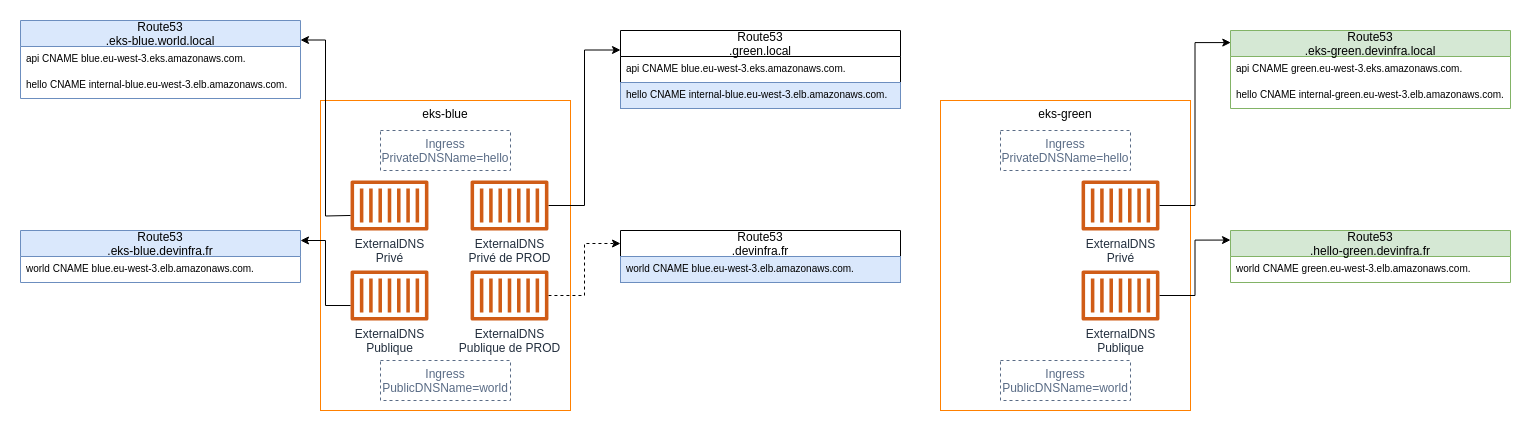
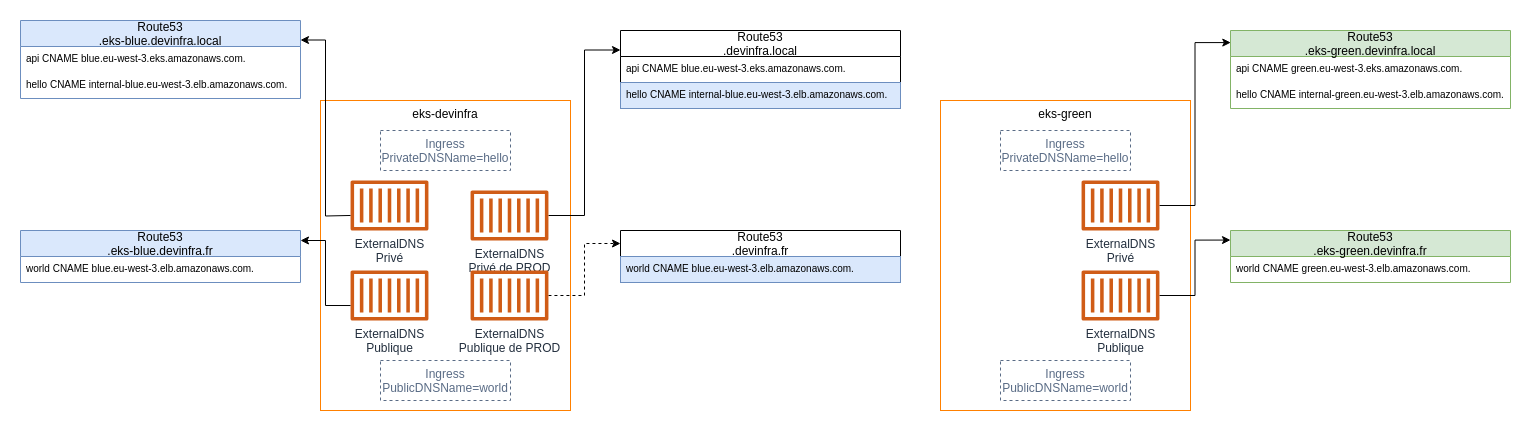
  <mxCell id="0" />
  <mxCell id="1" parent="0" />
- <mxCell id="2" value="eks-blue" style="verticalAlign=top;fontStyle=0;strokeColor=#FF8000;" parent="1" vertex="1"><mxGeometry x="320" y="100" width="250" height="310" as="geometry" /></mxCell>
+ <mxCell id="2" value="eks-devinfra" style="verticalAlign=top;fontStyle=0;strokeColor=#FF8000;" parent="1" vertex="1"><mxGeometry x="320" y="100" width="250" height="310" as="geometry" /></mxCell>
  <mxCell id="3" value="ExternalDNS&lt;br&gt;Privé" style="outlineConnect=0;fontColor=#232F3E;gradientColor=none;fillColor=#D05C17;strokeColor=none;dashed=0;verticalLabelPosition=bottom;verticalAlign=top;align=center;html=1;fontSize=12;fontStyle=0;aspect=fixed;pointerEvents=1;shape=mxgraph.aws4.container_1;" parent="1" vertex="1"><mxGeometry x="350" y="180" width="78" height="50" as="geometry" /></mxCell>
  <mxCell id="4" value="ExternalDNS&lt;br&gt;Publique" style="outlineConnect=0;fontColor=#232F3E;gradientColor=none;fillColor=#D05C17;strokeColor=none;dashed=0;verticalLabelPosition=bottom;verticalAlign=top;align=center;html=1;fontSize=12;fontStyle=0;aspect=fixed;pointerEvents=1;shape=mxgraph.aws4.container_1;" parent="1" vertex="1"><mxGeometry x="350" y="270" width="78" height="50" as="geometry" /></mxCell>
  <mxCell id="5" value="Ingress&#10;PrivateDNSName=hello" style="fillColor=none;strokeColor=#5A6C86;dashed=1;verticalAlign=top;fontStyle=0;fontColor=#5A6C86;" parent="1" vertex="1"><mxGeometry x="380" y="130" width="130" height="40" as="geometry" /></mxCell>
  <mxCell id="6" style="edgeStyle=orthogonalEdgeStyle;rounded=0;orthogonalLoop=1;jettySize=auto;html=1;entryX=1;entryY=0.25;entryDx=0;entryDy=0;" parent="1" target="14" edge="1"><mxGeometry relative="1" as="geometry"><mxPoint x="350" y="214.966" as="sourcePoint" /><mxPoint x="300" y="42.5" as="targetPoint" /></mxGeometry></mxCell>
  <mxCell id="7" style="edgeStyle=orthogonalEdgeStyle;rounded=0;orthogonalLoop=1;jettySize=auto;html=1;" parent="1" edge="1"><mxGeometry relative="1" as="geometry"><mxPoint x="350" y="305.034" as="sourcePoint" /><mxPoint x="300" y="240" as="targetPoint" /><Array as="points"><mxPoint x="325" y="305" /><mxPoint x="325" y="240" /><mxPoint x="300" y="240" /></Array></mxGeometry></mxCell>
  <mxCell id="8" value="eks-green" style="verticalAlign=top;fontStyle=0;strokeColor=#FF8000;" parent="1" vertex="1"><mxGeometry x="940" y="100" width="250" height="310" as="geometry" /></mxCell>
  <mxCell id="9" value="Ingress&#10;PrivateDNSName=hello" style="fillColor=none;strokeColor=#5A6C86;dashed=1;verticalAlign=top;fontStyle=0;fontColor=#5A6C86;" parent="1" vertex="1"><mxGeometry x="1000" y="130" width="130" height="40" as="geometry" /></mxCell>
  <mxCell id="10" style="edgeStyle=orthogonalEdgeStyle;rounded=0;orthogonalLoop=1;jettySize=auto;html=1;entryX=0.001;entryY=0.155;entryDx=0;entryDy=0;entryPerimeter=0;" parent="1" source="11" target="21" edge="1"><mxGeometry relative="1" as="geometry"><mxPoint x="1230" y="42.5" as="targetPoint" /></mxGeometry></mxCell>
  <mxCell id="11" value="ExternalDNS&lt;br&gt;Privé" style="outlineConnect=0;fontColor=#232F3E;gradientColor=none;fillColor=#D05C17;strokeColor=none;dashed=0;verticalLabelPosition=bottom;verticalAlign=top;align=center;html=1;fontSize=12;fontStyle=0;aspect=fixed;pointerEvents=1;shape=mxgraph.aws4.container_1;" parent="1" vertex="1"><mxGeometry x="1081" y="180" width="78" height="50" as="geometry" /></mxCell>
  <mxCell id="12" style="edgeStyle=orthogonalEdgeStyle;rounded=0;orthogonalLoop=1;jettySize=auto;html=1;entryX=0;entryY=0.184;entryDx=0;entryDy=0;entryPerimeter=0;" parent="1" source="13" target="24" edge="1"><mxGeometry relative="1" as="geometry"><mxPoint x="1226.62" y="239.62" as="targetPoint" /></mxGeometry></mxCell>
  <mxCell id="13" value="ExternalDNS&lt;br&gt;Publique" style="outlineConnect=0;fontColor=#232F3E;gradientColor=none;fillColor=#D05C17;strokeColor=none;dashed=0;verticalLabelPosition=bottom;verticalAlign=top;align=center;html=1;fontSize=12;fontStyle=0;aspect=fixed;pointerEvents=1;shape=mxgraph.aws4.container_1;" parent="1" vertex="1"><mxGeometry x="1081" y="270" width="78" height="50" as="geometry" /></mxCell>
- <mxCell id="14" value="Route53&#10;.eks-blue.world.local" style="swimlane;fontStyle=0;childLayout=stackLayout;horizontal=1;startSize=26;fillColor=#dae8fc;horizontalStack=0;resizeParent=1;resizeParentMax=0;resizeLast=0;collapsible=1;marginBottom=0;strokeColor=#6c8ebf;" parent="1" vertex="1"><mxGeometry x="20" y="20" width="280" height="78" as="geometry" /></mxCell>
+ <mxCell id="14" value="Route53&#10;.eks-blue.devinfra.local" style="swimlane;fontStyle=0;childLayout=stackLayout;horizontal=1;startSize=26;fillColor=#dae8fc;horizontalStack=0;resizeParent=1;resizeParentMax=0;resizeLast=0;collapsible=1;marginBottom=0;strokeColor=#6c8ebf;" parent="1" vertex="1"><mxGeometry x="20" y="20" width="280" height="78" as="geometry" /></mxCell>
  <mxCell id="15" value="api CNAME blue.eu-west-3.eks.amazonaws.com." style="text;align=left;verticalAlign=top;spacingLeft=4;spacingRight=4;overflow=hidden;rotatable=0;points=[[0,0.5],[1,0.5]];portConstraint=eastwest;fontSize=10;" parent="14" vertex="1"><mxGeometry y="26" width="280" height="26" as="geometry" /></mxCell>
  <mxCell id="16" value="hello CNAME internal-blue.eu-west-3.elb.amazonaws.com." style="text;align=left;verticalAlign=top;spacingLeft=4;spacingRight=4;overflow=hidden;rotatable=0;points=[[0,0.5],[1,0.5]];portConstraint=eastwest;fontSize=10;" parent="14" vertex="1"><mxGeometry y="52" width="280" height="26" as="geometry" /></mxCell>
  <mxCell id="17" value="Route53&#10;.eks-blue.devinfra.fr" style="swimlane;fontStyle=0;childLayout=stackLayout;horizontal=1;startSize=26;fillColor=#dae8fc;horizontalStack=0;resizeParent=1;resizeParentMax=0;resizeLast=0;collapsible=1;marginBottom=0;strokeColor=#6c8ebf;" parent="1" vertex="1"><mxGeometry x="20" y="230" width="280" height="52" as="geometry" /></mxCell>
  <mxCell id="18" value="world CNAME blue.eu-west-3.elb.amazonaws.com." style="text;strokeColor=none;fillColor=none;align=left;verticalAlign=top;spacingLeft=4;spacingRight=4;overflow=hidden;rotatable=0;points=[[0,0.5],[1,0.5]];portConstraint=eastwest;fontSize=10;" parent="17" vertex="1"><mxGeometry y="26" width="280" height="26" as="geometry" /></mxCell>
  <mxCell id="19" value="Ingress&#10;PublicDNSName=world" style="fillColor=none;strokeColor=#5A6C86;dashed=1;verticalAlign=top;fontStyle=0;fontColor=#5A6C86;" parent="1" vertex="1"><mxGeometry x="380" y="360" width="130" height="40" as="geometry" /></mxCell>
  <mxCell id="20" value="Ingress&#10;PublicDNSName=world" style="fillColor=none;strokeColor=#5A6C86;dashed=1;verticalAlign=top;fontStyle=0;fontColor=#5A6C86;" parent="1" vertex="1"><mxGeometry x="1000" y="360" width="130" height="40" as="geometry" /></mxCell>
  <mxCell id="21" value="Route53&#10;.eks-green.devinfra.local" style="swimlane;fontStyle=0;childLayout=stackLayout;horizontal=1;startSize=26;fillColor=#d5e8d4;horizontalStack=0;resizeParent=1;resizeParentMax=0;resizeLast=0;collapsible=1;marginBottom=0;strokeColor=#82b366;" parent="1" vertex="1"><mxGeometry x="1230" y="30" width="280" height="78" as="geometry" /></mxCell>
  <mxCell id="22" value="api CNAME green.eu-west-3.eks.amazonaws.com." style="text;strokeColor=none;fillColor=none;align=left;verticalAlign=top;spacingLeft=4;spacingRight=4;overflow=hidden;rotatable=0;points=[[0,0.5],[1,0.5]];portConstraint=eastwest;fontSize=10;" parent="21" vertex="1"><mxGeometry y="26" width="280" height="26" as="geometry" /></mxCell>
  <mxCell id="23" value="hello CNAME internal-green.eu-west-3.elb.amazonaws.com." style="text;strokeColor=none;fillColor=none;align=left;verticalAlign=top;spacingLeft=4;spacingRight=4;overflow=hidden;rotatable=0;points=[[0,0.5],[1,0.5]];portConstraint=eastwest;fontSize=10;" parent="21" vertex="1"><mxGeometry y="52" width="280" height="26" as="geometry" /></mxCell>
- <mxCell id="24" value="Route53&#10;.hello-green.devinfra.fr" style="swimlane;fontStyle=0;childLayout=stackLayout;horizontal=1;startSize=26;fillColor=#d5e8d4;horizontalStack=0;resizeParent=1;resizeParentMax=0;resizeLast=0;collapsible=1;marginBottom=0;strokeColor=#82b366;" parent="1" vertex="1"><mxGeometry x="1230" y="230" width="280" height="52" as="geometry" /></mxCell>
+ <mxCell id="24" value="Route53&#10;.eks-green.devinfra.fr" style="swimlane;fontStyle=0;childLayout=stackLayout;horizontal=1;startSize=26;fillColor=#d5e8d4;horizontalStack=0;resizeParent=1;resizeParentMax=0;resizeLast=0;collapsible=1;marginBottom=0;strokeColor=#82b366;" parent="1" vertex="1"><mxGeometry x="1230" y="230" width="280" height="52" as="geometry" /></mxCell>
  <mxCell id="25" value="world CNAME green.eu-west-3.elb.amazonaws.com." style="text;strokeColor=none;fillColor=none;align=left;verticalAlign=top;spacingLeft=4;spacingRight=4;overflow=hidden;rotatable=0;points=[[0,0.5],[1,0.5]];portConstraint=eastwest;fontSize=10;" parent="24" vertex="1"><mxGeometry y="26" width="280" height="26" as="geometry" /></mxCell>
- <mxCell id="26" value="Route53&#10;.green.local" style="swimlane;fontStyle=0;childLayout=stackLayout;horizontal=1;startSize=26;fillColor=none;horizontalStack=0;resizeParent=1;resizeParentMax=0;resizeLast=0;collapsible=1;marginBottom=0;" parent="1" vertex="1"><mxGeometry x="620" y="30" width="280" height="78" as="geometry" /></mxCell>
+ <mxCell id="26" value="Route53&#10;.devinfra.local" style="swimlane;fontStyle=0;childLayout=stackLayout;horizontal=1;startSize=26;fillColor=none;horizontalStack=0;resizeParent=1;resizeParentMax=0;resizeLast=0;collapsible=1;marginBottom=0;" parent="1" vertex="1"><mxGeometry x="620" y="30" width="280" height="78" as="geometry" /></mxCell>
  <mxCell id="27" value="api CNAME blue.eu-west-3.eks.amazonaws.com." style="text;align=left;verticalAlign=top;spacingLeft=4;spacingRight=4;overflow=hidden;rotatable=0;points=[[0,0.5],[1,0.5]];portConstraint=eastwest;fontSize=10;" parent="26" vertex="1"><mxGeometry y="26" width="280" height="26" as="geometry" /></mxCell>
  <mxCell id="28" value="hello CNAME internal-blue.eu-west-3.elb.amazonaws.com." style="text;strokeColor=#6c8ebf;fillColor=#dae8fc;align=left;verticalAlign=top;spacingLeft=4;spacingRight=4;overflow=hidden;rotatable=0;points=[[0,0.5],[1,0.5]];portConstraint=eastwest;fontSize=10;" parent="26" vertex="1"><mxGeometry y="52" width="280" height="26" as="geometry" /></mxCell>
  <mxCell id="29" value="Route53&#10;.devinfra.fr" style="swimlane;fontStyle=0;childLayout=stackLayout;horizontal=1;startSize=26;fillColor=none;horizontalStack=0;resizeParent=1;resizeParentMax=0;resizeLast=0;collapsible=1;marginBottom=0;" parent="1" vertex="1"><mxGeometry x="620" y="230" width="280" height="52" as="geometry" /></mxCell>
  <mxCell id="30" value="world CNAME blue.eu-west-3.elb.amazonaws.com." style="text;strokeColor=#6c8ebf;fillColor=#dae8fc;align=left;verticalAlign=top;spacingLeft=4;spacingRight=4;overflow=hidden;rotatable=0;points=[[0,0.5],[1,0.5]];portConstraint=eastwest;fontSize=10;" parent="29" vertex="1"><mxGeometry y="26" width="280" height="26" as="geometry" /></mxCell>
  <mxCell id="31" style="edgeStyle=orthogonalEdgeStyle;rounded=0;orthogonalLoop=1;jettySize=auto;html=1;entryX=0;entryY=0.25;entryDx=0;entryDy=0;fontSize=10;" parent="1" source="32" target="26" edge="1"><mxGeometry relative="1" as="geometry" /></mxCell>
- <mxCell id="32" value="ExternalDNS&lt;br&gt;Privé de PROD" style="outlineConnect=0;fontColor=#232F3E;gradientColor=none;fillColor=#D05C17;strokeColor=none;dashed=0;verticalLabelPosition=bottom;verticalAlign=top;align=center;html=1;fontSize=12;fontStyle=0;aspect=fixed;pointerEvents=1;shape=mxgraph.aws4.container_1;" parent="1" vertex="1"><mxGeometry x="470" y="180" width="78" height="50" as="geometry" /></mxCell>
+ <mxCell id="32" value="ExternalDNS&lt;br&gt;Privé de PROD" style="outlineConnect=0;fontColor=#232F3E;gradientColor=none;fillColor=#D05C17;strokeColor=none;dashed=0;verticalLabelPosition=bottom;verticalAlign=top;align=center;html=1;fontSize=12;fontStyle=0;aspect=fixed;pointerEvents=1;shape=mxgraph.aws4.container_1;" parent="1" vertex="1"><mxGeometry x="470" y="190" width="78" height="50" as="geometry" /></mxCell>
  <mxCell id="33" style="edgeStyle=orthogonalEdgeStyle;rounded=0;orthogonalLoop=1;jettySize=auto;html=1;entryX=0;entryY=0.25;entryDx=0;entryDy=0;fontSize=10;dashed=1;" parent="1" source="34" target="29" edge="1"><mxGeometry relative="1" as="geometry" /></mxCell>
  <mxCell id="34" value="ExternalDNS&lt;br&gt;Publique de PROD" style="outlineConnect=0;fontColor=#232F3E;gradientColor=none;fillColor=#D05C17;strokeColor=none;dashed=0;verticalLabelPosition=bottom;verticalAlign=top;align=center;html=1;fontSize=12;fontStyle=0;aspect=fixed;pointerEvents=1;shape=mxgraph.aws4.container_1;" parent="1" vertex="1"><mxGeometry x="470" y="270" width="78" height="50" as="geometry" /></mxCell>
